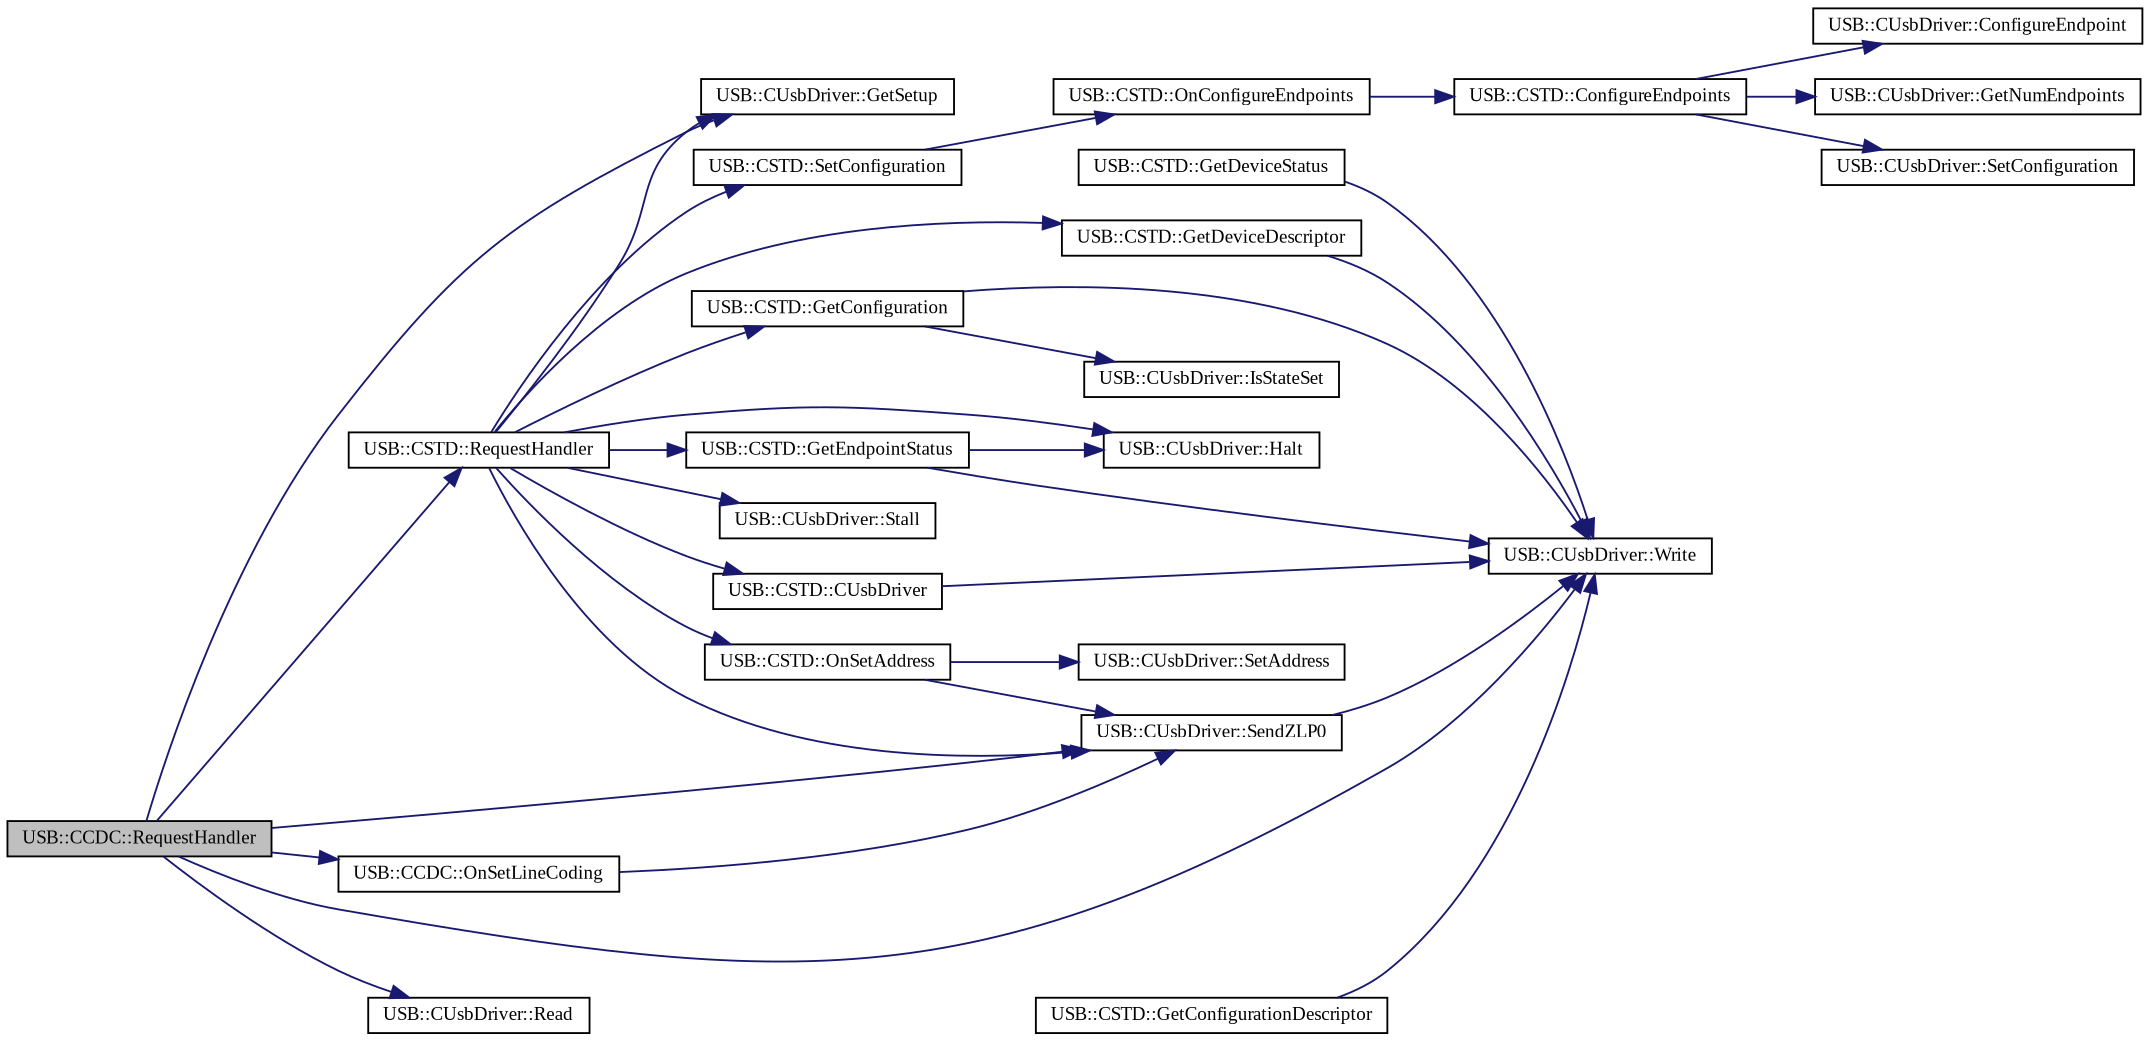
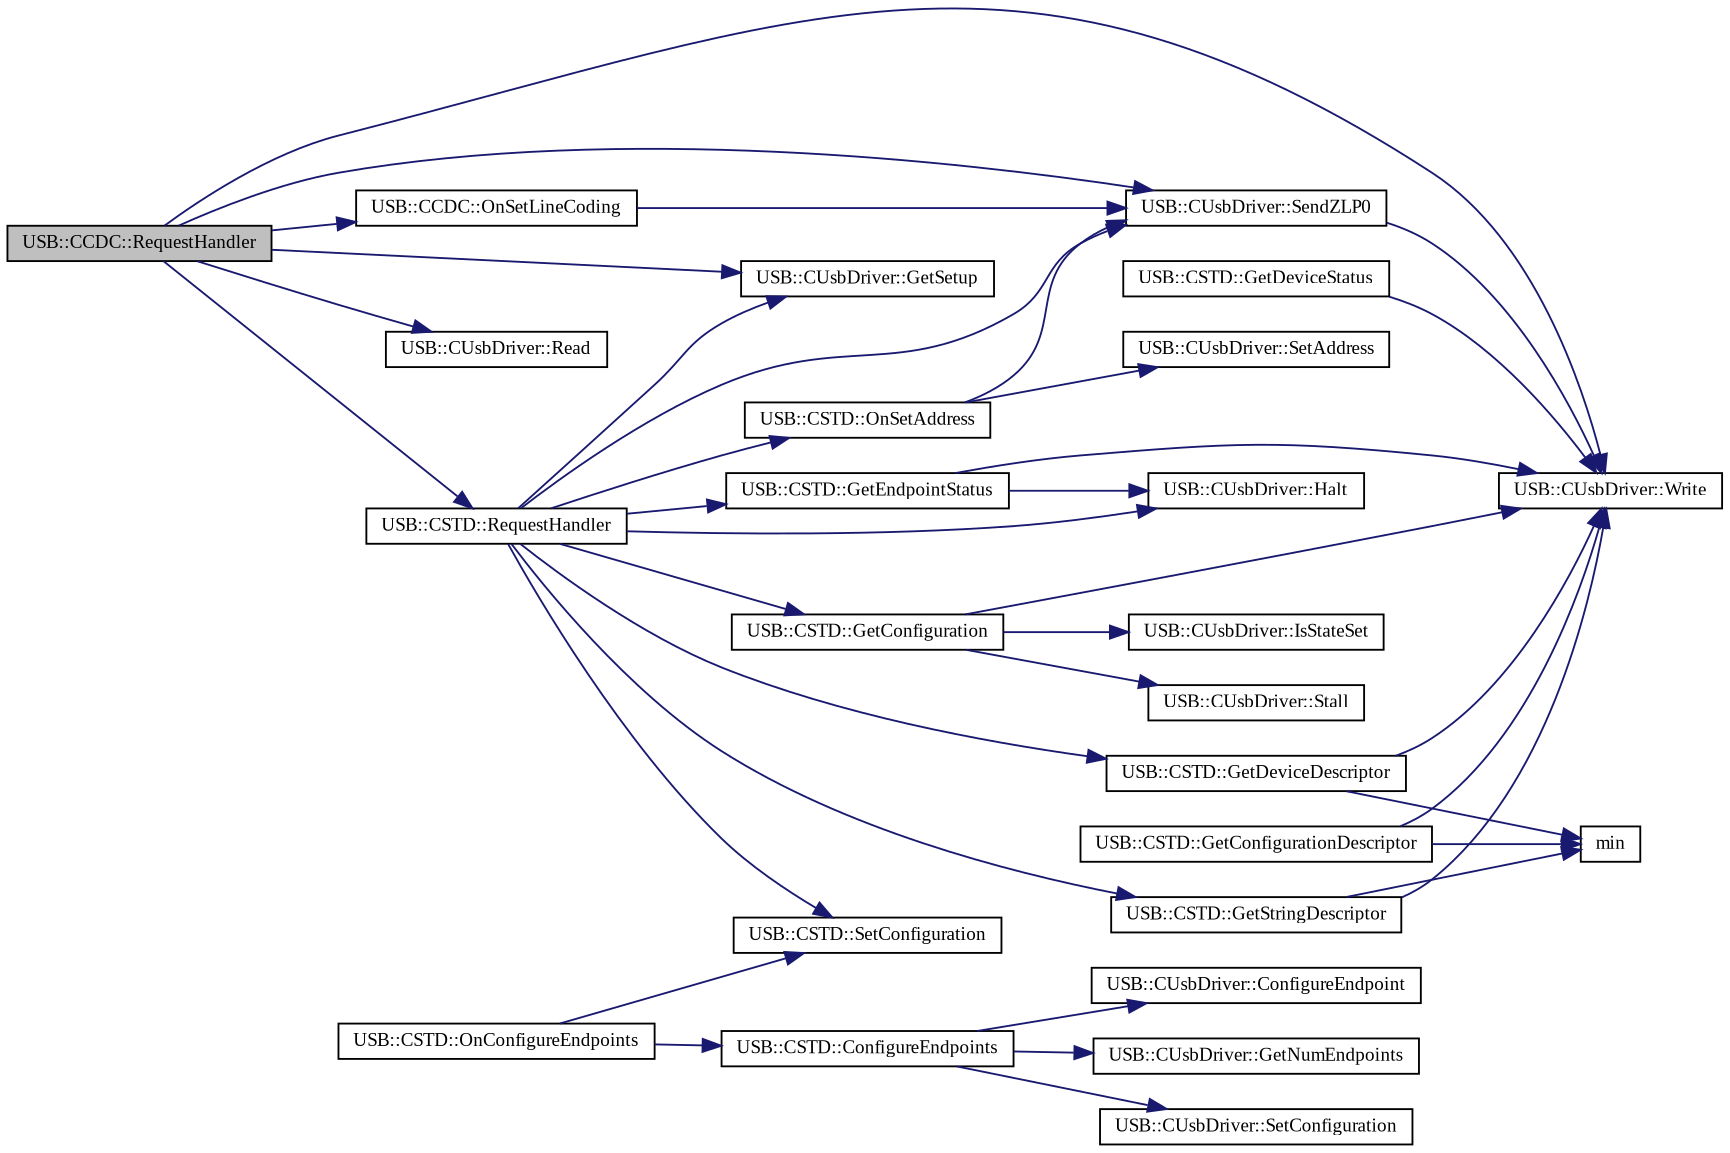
  digraph {
    fontname="Liberation Serif"
    rankdir=LR
    node [color=black fontname="Liberation Serif" fontsize=10 shape=record]
    edge [color=midnightblue fontname="Liberation Serif" fontsize=10 labelfontname=FreeSans labelfontsize=10 style=solid]
    n1 [fillcolor=grey75 fontcolor=black height=0.2 label="USB::CCDC::RequestHandler" style=filled width=0.4]
    n2 [height=0.2 label="USB::CUsbDriver::GetSetup" width=0.4]
    n3 [height=0.2 label="USB::CCDC::OnSetLineCoding" width=0.4]
    n4 [height=0.2 label="USB::CUsbDriver::SendZLP0" width=0.4]
    n5 [height=0.2 label="USB::CUsbDriver::Write" width=0.4]
    n6 [height=0.2 label="USB::CUsbDriver::Read" width=0.4]
    n7 [height=0.2 label="USB::CSTD::RequestHandler" width=0.4]
    n8 [height=0.2 label="USB::CSTD::GetConfiguration" width=0.4]
    n9 [height=0.2 label="USB::CSTD::GetDeviceDescriptor" width=0.4]
    n10 [height=0.2 label="USB::CSTD::GetEndpointStatus" width=0.4]
    n11 [height=0.2 label="USB::CUsbDriver::Halt" width=0.4]
-   n12 [height=0.2 label="USB::CSTD::CUsbDriver" width=0.4]
+   n12 [height=0.2 label="USB::CSTD::GetStringDescriptor" width=0.4]
    n13 [height=0.2 label="USB::CSTD::OnSetAddress" width=0.4]
    n14 [height=0.2 label="USB::CSTD::SetConfiguration" width=0.4]
    n15 [height=0.2 label="USB::CUsbDriver::Stall" width=0.4]
    n16 [height=0.2 label="USB::CUsbDriver::IsStateSet" width=0.4]
    n17 [height=0.2 label="USB::CSTD::GetConfigurationDescriptor" width=0.4]
+   n18 [height=0.2 label=min width=0.4]
    n19 [height=0.2 label="USB::CSTD::GetDeviceStatus" width=0.4]
    n20 [height=0.2 label="USB::CUsbDriver::SetAddress" width=0.4]
    n21 [height=0.2 label="USB::CSTD::OnConfigureEndpoints" width=0.4]
    n22 [height=0.2 label="USB::CSTD::ConfigureEndpoints" width=0.4]
    n23 [height=0.2 label="USB::CUsbDriver::ConfigureEndpoint" width=0.4]
    n24 [height=0.2 label="USB::CUsbDriver::GetNumEndpoints" width=0.4]
    n25 [height=0.2 label="USB::CUsbDriver::SetConfiguration" width=0.4]
    n1 -> n2
    n1 -> n3
    n1 -> n4
    n1 -> n5
    n1 -> n6
    n1 -> n7
    n3 -> n4
    n4 -> n5
    n7 -> n2
    n7 -> n4
    n7 -> n8
    n7 -> n9
    n7 -> n10
    n7 -> n11
    n7 -> n12
    n7 -> n13
    n7 -> n14
-   n7 -> n15
+   n8 -> n15
    n8 -> n5
    n8 -> n16
    n9 -> n5
+   n9 -> n18
    n10 -> n5
    n10 -> n11
    n12 -> n5
+   n12 -> n18
    n13 -> n4
    n13 -> n20
-   n14 -> n21
+   n21 -> n14
    n17 -> n5
+   n17 -> n18
    n19 -> n5
    n21 -> n22
    n22 -> n23
    n22 -> n24
    n22 -> n25
  }
